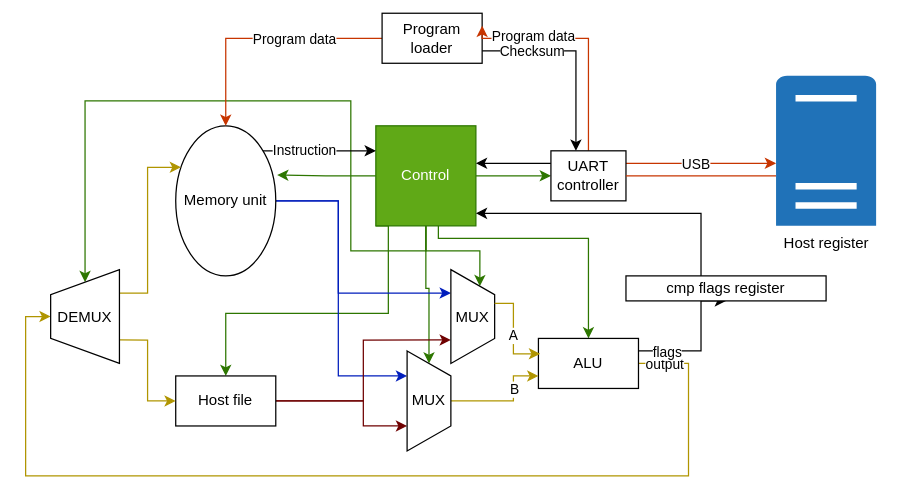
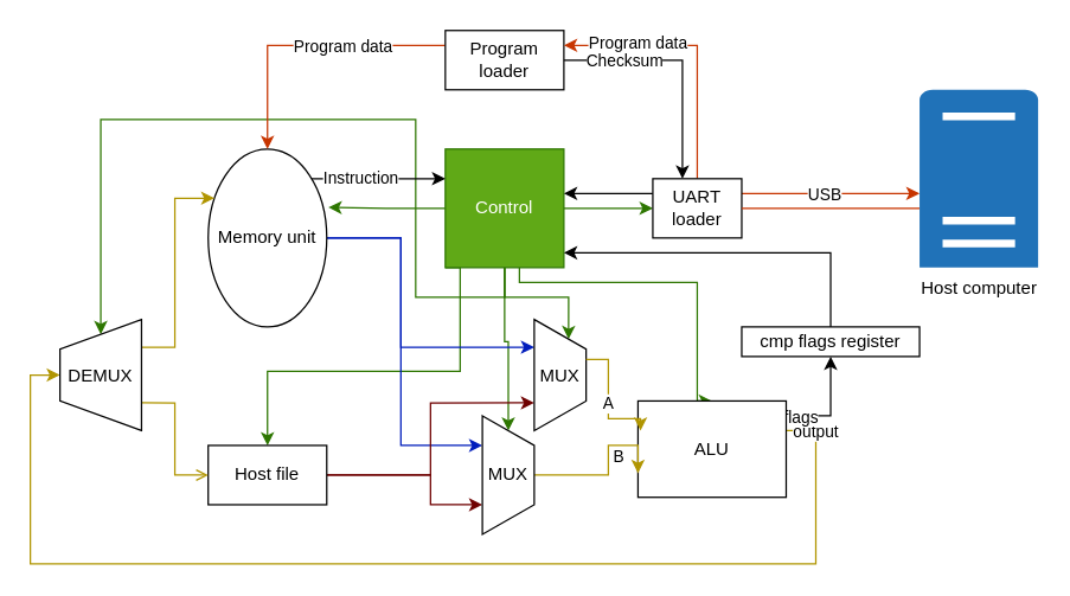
  <mxCell id="0" />
  <mxCell id="1" parent="0" />
  <mxCell id="2" style="edgeStyle=orthogonalEdgeStyle;rounded=0;orthogonalLoop=1;jettySize=auto;html=1;entryX=0;entryY=0.5;entryDx=0;entryDy=0;fillColor=#60a917;strokeColor=#2D7600;" edge="1" parent="1" source="8" target="25"><mxGeometry relative="1" as="geometry"><Array as="points" /></mxGeometry></mxCell>
  <mxCell id="3" style="edgeStyle=orthogonalEdgeStyle;rounded=0;orthogonalLoop=1;jettySize=auto;html=1;entryX=0.5;entryY=0;entryDx=0;entryDy=0;fillColor=#60a917;strokeColor=#2D7600;" edge="1" parent="1" source="8" target="13"><mxGeometry relative="1" as="geometry"><Array as="points"><mxPoint x="350" y="190" /><mxPoint x="470" y="190" /></Array></mxGeometry></mxCell>
  <mxCell id="4" style="edgeStyle=orthogonalEdgeStyle;rounded=0;orthogonalLoop=1;jettySize=auto;html=1;entryX=0;entryY=0.25;entryDx=0;entryDy=0;fillColor=#60a917;strokeColor=#2D7600;" edge="1" parent="1" source="8" target="33"><mxGeometry relative="1" as="geometry" /></mxCell>
  <mxCell id="5" style="edgeStyle=orthogonalEdgeStyle;rounded=0;orthogonalLoop=1;jettySize=auto;html=1;entryX=0;entryY=0.5;entryDx=0;entryDy=0;fillColor=#60a917;strokeColor=#2D7600;" edge="1" parent="1" source="8" target="36"><mxGeometry relative="1" as="geometry" /></mxCell>
  <mxCell id="6" style="edgeStyle=orthogonalEdgeStyle;rounded=0;orthogonalLoop=1;jettySize=auto;html=1;entryX=1;entryY=0.5;entryDx=0;entryDy=0;fillColor=#60a917;strokeColor=#2D7600;" edge="1" parent="1" source="8" target="41"><mxGeometry relative="1" as="geometry"><Array as="points"><mxPoint x="340" y="200" /><mxPoint x="280" y="200" /><mxPoint x="280" y="80" /><mxPoint x="67" y="80" /></Array></mxGeometry></mxCell>
  <mxCell id="7" style="edgeStyle=orthogonalEdgeStyle;rounded=0;orthogonalLoop=1;jettySize=auto;html=1;exitX=0;exitY=1;exitDx=0;exitDy=0;entryX=0.5;entryY=0;entryDx=0;entryDy=0;fillColor=#60a917;strokeColor=#2D7600;" edge="1" parent="1" source="8" target="30"><mxGeometry relative="1" as="geometry"><Array as="points"><mxPoint x="310" y="180" /><mxPoint x="310" y="250" /><mxPoint x="180" y="250" /></Array></mxGeometry></mxCell>
  <mxCell id="8" value="Control" style="whiteSpace=wrap;html=1;aspect=fixed;fillColor=#60a917;fontColor=#ffffff;strokeColor=#2D7600;" vertex="1" parent="1"><mxGeometry x="300" y="100" width="80" height="80" as="geometry" /></mxCell>
  <mxCell id="9" style="edgeStyle=orthogonalEdgeStyle;rounded=0;orthogonalLoop=1;jettySize=auto;html=1;entryX=0.5;entryY=0;entryDx=0;entryDy=0;fillColor=#e3c800;strokeColor=#B09500;" edge="1" parent="1" source="13" target="41"><mxGeometry relative="1" as="geometry"><Array as="points"><mxPoint x="550" y="290" /><mxPoint x="550" y="380" /><mxPoint x="20" y="380" /><mxPoint x="20" y="253" /></Array></mxGeometry></mxCell>
  <mxCell id="10" value="output" style="edgeLabel;html=1;align=center;verticalAlign=middle;resizable=0;points=[];" vertex="1" connectable="0" parent="9"><mxGeometry x="-0.956" y="-1" relative="1" as="geometry"><mxPoint x="2" y="-1" as="offset" /></mxGeometry></mxCell>
  <mxCell id="11" style="edgeStyle=orthogonalEdgeStyle;rounded=0;orthogonalLoop=1;jettySize=auto;html=1;exitX=1;exitY=0.25;exitDx=0;exitDy=0;entryX=0.5;entryY=1;entryDx=0;entryDy=0;" edge="1" parent="1" source="13" target="44"><mxGeometry relative="1" as="geometry"><Array as="points"><mxPoint x="560" y="280" /></Array></mxGeometry></mxCell>
  <mxCell id="12" value="flags" style="edgeLabel;html=1;align=center;verticalAlign=middle;resizable=0;points=[];" vertex="1" connectable="0" parent="11"><mxGeometry x="-0.591" y="-1" relative="1" as="geometry"><mxPoint y="-1" as="offset" /></mxGeometry></mxCell>
- <mxCell id="13" value="ALU" style="rounded=0;whiteSpace=wrap;html=1;" vertex="1" parent="1"><mxGeometry x="430" y="270" width="80" height="40" as="geometry" /></mxCell>
+ <mxCell id="13" value="ALU" style="rounded=0;whiteSpace=wrap;html=1;" vertex="1" parent="1"><mxGeometry x="430" y="270" width="100" height="65" as="geometry" /></mxCell>
  <mxCell id="14" style="edgeStyle=orthogonalEdgeStyle;rounded=0;orthogonalLoop=1;jettySize=auto;html=1;entryX=0.25;entryY=1;entryDx=0;entryDy=0;fillColor=#0050ef;strokeColor=#001DBC;" edge="1" parent="1" source="16" target="36"><mxGeometry relative="1" as="geometry"><Array as="points"><mxPoint x="270" y="160" /><mxPoint x="270" y="300" /></Array></mxGeometry></mxCell>
  <mxCell id="15" style="edgeStyle=orthogonalEdgeStyle;rounded=0;orthogonalLoop=1;jettySize=auto;html=1;entryX=0.25;entryY=1;entryDx=0;entryDy=0;fillColor=#0050ef;strokeColor=#001DBC;" edge="1" parent="1" source="16" target="33"><mxGeometry relative="1" as="geometry"><Array as="points"><mxPoint x="270" y="160" /><mxPoint x="270" y="234" /></Array></mxGeometry></mxCell>
  <mxCell id="16" value="Memory unit" style="ellipse;whiteSpace=wrap;html=1;" vertex="1" parent="1"><mxGeometry x="140" y="100" width="80" height="120" as="geometry" /></mxCell>
  <mxCell id="17" style="edgeStyle=orthogonalEdgeStyle;rounded=0;orthogonalLoop=1;jettySize=auto;html=1;entryX=0.5;entryY=0;entryDx=0;entryDy=0;fillColor=#fa6800;strokeColor=#C73500;" edge="1" parent="1" source="19" target="16"><mxGeometry relative="1" as="geometry"><Array as="points"><mxPoint x="180" y="30" /></Array></mxGeometry></mxCell>
  <mxCell id="18" value="Program data" style="edgeLabel;html=1;align=center;verticalAlign=middle;resizable=0;points=[];" vertex="1" connectable="0" parent="17"><mxGeometry x="-0.499" relative="1" as="geometry"><mxPoint x="-22" as="offset" /></mxGeometry></mxCell>
- <mxCell id="19" value="Program loader" style="rounded=0;whiteSpace=wrap;html=1;" vertex="1" parent="1"><mxGeometry x="305" y="10" width="80" height="40" as="geometry" /></mxCell>
+ <mxCell id="19" value="Program loader" style="rounded=0;whiteSpace=wrap;html=1;" vertex="1" parent="1"><mxGeometry x="300" y="20" width="80" height="40" as="geometry" /></mxCell>
  <mxCell id="20" style="edgeStyle=orthogonalEdgeStyle;rounded=0;orthogonalLoop=1;jettySize=auto;html=1;entryX=1;entryY=0.25;entryDx=0;entryDy=0;fillColor=#fa6800;strokeColor=#C73500;" edge="1" parent="1" source="25" target="19"><mxGeometry relative="1" as="geometry"><Array as="points"><mxPoint x="470" y="30" /></Array></mxGeometry></mxCell>
  <mxCell id="21" value="Program data" style="edgeLabel;html=1;align=center;verticalAlign=middle;resizable=0;points=[];" vertex="1" connectable="0" parent="20"><mxGeometry x="0.455" y="-2" relative="1" as="geometry"><mxPoint as="offset" /></mxGeometry></mxCell>
  <mxCell id="22" style="edgeStyle=orthogonalEdgeStyle;rounded=0;orthogonalLoop=1;jettySize=auto;html=1;" edge="1" parent="1" source="25"><mxGeometry relative="1" as="geometry"><mxPoint x="380" y="130" as="targetPoint" /><Array as="points"><mxPoint x="380" y="130" /></Array></mxGeometry></mxCell>
  <mxCell id="23" style="edgeStyle=orthogonalEdgeStyle;rounded=0;orthogonalLoop=1;jettySize=auto;html=1;fillColor=#fa6800;strokeColor=#C73500;" edge="1" parent="1"><mxGeometry relative="1" as="geometry"><mxPoint x="620" y="130" as="targetPoint" /><mxPoint x="500" y="130" as="sourcePoint" /></mxGeometry></mxCell>
  <mxCell id="24" value="USB" style="edgeLabel;html=1;align=center;verticalAlign=middle;resizable=0;points=[];" vertex="1" connectable="0" parent="23"><mxGeometry x="-0.235" relative="1" as="geometry"><mxPoint x="9" as="offset" /></mxGeometry></mxCell>
- <mxCell id="25" value="UART controller" style="rounded=0;whiteSpace=wrap;html=1;" vertex="1" parent="1"><mxGeometry x="440" y="120" width="60" height="40" as="geometry" /></mxCell>
+ <mxCell id="25" value="UART loader" style="rounded=0;whiteSpace=wrap;html=1;" vertex="1" parent="1"><mxGeometry x="440" y="120" width="60" height="40" as="geometry" /></mxCell>
  <mxCell id="26" style="edgeStyle=orthogonalEdgeStyle;rounded=0;orthogonalLoop=1;jettySize=auto;html=1;" edge="1" parent="1" source="19"><mxGeometry relative="1" as="geometry"><mxPoint x="460" y="120" as="targetPoint" /><Array as="points"><mxPoint x="460" y="40" /><mxPoint x="460" y="120" /></Array></mxGeometry></mxCell>
  <mxCell id="27" value="Checksum" style="edgeLabel;html=1;align=center;verticalAlign=middle;resizable=0;points=[];" vertex="1" connectable="0" parent="26"><mxGeometry x="-0.561" relative="1" as="geometry"><mxPoint x="5" as="offset" /></mxGeometry></mxCell>
  <mxCell id="28" style="edgeStyle=orthogonalEdgeStyle;rounded=0;orthogonalLoop=1;jettySize=auto;html=1;entryX=0.75;entryY=1;entryDx=0;entryDy=0;fillColor=#a20025;strokeColor=#6F0000;" edge="1" parent="1" source="30" target="36"><mxGeometry relative="1" as="geometry"><Array as="points"><mxPoint x="290" y="320" /><mxPoint x="290" y="340" /></Array></mxGeometry></mxCell>
  <mxCell id="29" style="edgeStyle=orthogonalEdgeStyle;rounded=0;orthogonalLoop=1;jettySize=auto;html=1;entryX=0.75;entryY=1;entryDx=0;entryDy=0;fillColor=#a20025;strokeColor=#6F0000;" edge="1" parent="1" source="30" target="33"><mxGeometry relative="1" as="geometry" /></mxCell>
  <mxCell id="30" value="Host file" style="rounded=0;whiteSpace=wrap;html=1;" vertex="1" parent="1"><mxGeometry x="140" y="300" width="80" height="40" as="geometry" /></mxCell>
  <mxCell id="31" style="edgeStyle=orthogonalEdgeStyle;rounded=0;orthogonalLoop=1;jettySize=auto;html=1;entryX=1;entryY=0.5;entryDx=0;entryDy=0;fillColor=#fa6800;strokeColor=#C73500;endArrow=none;" edge="1" parent="1" source="32" target="25"><mxGeometry relative="1" as="geometry"><Array as="points"><mxPoint x="560" y="140" /><mxPoint x="560" y="140" /></Array></mxGeometry></mxCell>
- <mxCell id="32" value="Host register" style="sketch=0;pointerEvents=1;shadow=0;dashed=0;html=1;strokeColor=none;labelPosition=center;verticalLabelPosition=bottom;verticalAlign=top;outlineConnect=0;align=center;shape=mxgraph.office.servers.physical_host;fillColor=#2072B8;" vertex="1" parent="1"><mxGeometry x="620" y="60" width="80" height="120" as="geometry" /></mxCell>
+ <mxCell id="32" value="Host computer" style="sketch=0;pointerEvents=1;shadow=0;dashed=0;html=1;strokeColor=none;labelPosition=center;verticalLabelPosition=bottom;verticalAlign=top;outlineConnect=0;align=center;shape=mxgraph.office.servers.physical_host;fillColor=#2072B8;" vertex="1" parent="1"><mxGeometry x="620" y="60" width="80" height="120" as="geometry" /></mxCell>
  <mxCell id="33" value="MUX" style="shape=trapezoid;perimeter=trapezoidPerimeter;whiteSpace=wrap;html=1;fixedSize=1;rotation=0;direction=south;" vertex="1" parent="1"><mxGeometry x="360" y="215" width="35" height="75" as="geometry" /></mxCell>
  <mxCell id="34" style="edgeStyle=orthogonalEdgeStyle;rounded=0;orthogonalLoop=1;jettySize=auto;html=1;entryX=0;entryY=0.75;entryDx=0;entryDy=0;fillColor=#e3c800;strokeColor=#B09500;" edge="1" parent="1" source="36" target="13"><mxGeometry relative="1" as="geometry"><Array as="points"><mxPoint x="410" y="320" /><mxPoint x="410" y="300" /></Array></mxGeometry></mxCell>
  <mxCell id="35" value="B" style="edgeLabel;html=1;align=center;verticalAlign=middle;resizable=0;points=[];" vertex="1" connectable="0" parent="34"><mxGeometry x="-0.018" relative="1" as="geometry"><mxPoint x="6" y="-10" as="offset" /></mxGeometry></mxCell>
  <mxCell id="36" value="MUX" style="shape=trapezoid;perimeter=trapezoidPerimeter;whiteSpace=wrap;html=1;fixedSize=1;rotation=0;direction=south;" vertex="1" parent="1"><mxGeometry x="325" y="280" width="35" height="80" as="geometry" /></mxCell>
  <mxCell id="37" style="edgeStyle=orthogonalEdgeStyle;rounded=0;orthogonalLoop=1;jettySize=auto;html=1;entryX=0.017;entryY=0.308;entryDx=0;entryDy=0;entryPerimeter=0;fillColor=#e3c800;strokeColor=#B09500;" edge="1" parent="1" source="33" target="13"><mxGeometry relative="1" as="geometry"><Array as="points"><mxPoint x="410" y="242" /><mxPoint x="410" y="282" /></Array></mxGeometry></mxCell>
  <mxCell id="38" value="A" style="edgeLabel;html=1;align=center;verticalAlign=middle;resizable=0;points=[];" vertex="1" connectable="0" parent="37"><mxGeometry x="0.038" y="-1" relative="1" as="geometry"><mxPoint as="offset" /></mxGeometry></mxCell>
- <mxCell id="39" style="edgeStyle=orthogonalEdgeStyle;rounded=0;orthogonalLoop=1;jettySize=auto;html=1;exitX=0.25;exitY=1;exitDx=0;exitDy=0;entryX=0;entryY=0.5;entryDx=0;entryDy=0;fillColor=#e3c800;strokeColor=#B09500;" edge="1" parent="1" source="41" target="30"><mxGeometry relative="1" as="geometry" /></mxCell>
+ <mxCell id="39" style="edgeStyle=orthogonalEdgeStyle;rounded=0;orthogonalLoop=1;jettySize=auto;html=1;exitX=0.25;exitY=1;exitDx=0;exitDy=0;entryX=0;entryY=0.5;entryDx=0;entryDy=0;fillColor=#e3c800;strokeColor=#B09500;endArrow=open;" edge="1" parent="1" source="41" target="30"><mxGeometry relative="1" as="geometry" /></mxCell>
  <mxCell id="40" style="edgeStyle=orthogonalEdgeStyle;rounded=0;orthogonalLoop=1;jettySize=auto;html=1;exitX=0.75;exitY=1;exitDx=0;exitDy=0;entryX=0;entryY=0.25;entryDx=0;entryDy=0;fillColor=#e3c800;strokeColor=#B09500;" edge="1" parent="1" source="41" target="16"><mxGeometry relative="1" as="geometry" /></mxCell>
  <mxCell id="41" value="DEMUX" style="shape=trapezoid;perimeter=trapezoidPerimeter;whiteSpace=wrap;html=1;fixedSize=1;rotation=0;direction=north;" vertex="1" parent="1"><mxGeometry x="40" y="215" width="55" height="75" as="geometry" /></mxCell>
  <mxCell id="42" style="edgeStyle=orthogonalEdgeStyle;rounded=0;orthogonalLoop=1;jettySize=auto;html=1;entryX=1.014;entryY=0.328;entryDx=0;entryDy=0;entryPerimeter=0;fillColor=#60a917;strokeColor=#2D7600;" edge="1" parent="1" source="8" target="16"><mxGeometry relative="1" as="geometry" /></mxCell>
  <mxCell id="43" style="edgeStyle=orthogonalEdgeStyle;rounded=0;orthogonalLoop=1;jettySize=auto;html=1;" edge="1" parent="1" source="44"><mxGeometry relative="1" as="geometry"><mxPoint x="380" y="170" as="targetPoint" /><Array as="points"><mxPoint x="560" y="170" /></Array></mxGeometry></mxCell>
- <mxCell id="44" value="cmp flags register" style="rounded=0;whiteSpace=wrap;html=1;" vertex="1" parent="1"><mxGeometry x="500" y="220" width="160" height="20" as="geometry" /></mxCell>
+ <mxCell id="44" value="cmp flags register" style="rounded=0;whiteSpace=wrap;html=1;" vertex="1" parent="1"><mxGeometry x="500" y="220" width="120" height="20" as="geometry" /></mxCell>
  <mxCell id="45" style="edgeStyle=orthogonalEdgeStyle;rounded=0;orthogonalLoop=1;jettySize=auto;html=1;entryX=0;entryY=0.25;entryDx=0;entryDy=0;" edge="1" parent="1" source="16" target="8"><mxGeometry relative="1" as="geometry"><Array as="points"><mxPoint x="240" y="120" /><mxPoint x="240" y="120" /></Array></mxGeometry></mxCell>
  <mxCell id="46" value="Instruction" style="edgeLabel;html=1;align=center;verticalAlign=middle;resizable=0;points=[];" vertex="1" connectable="0" parent="45"><mxGeometry x="-0.134" y="1" relative="1" as="geometry"><mxPoint x="-6" as="offset" /></mxGeometry></mxCell>
